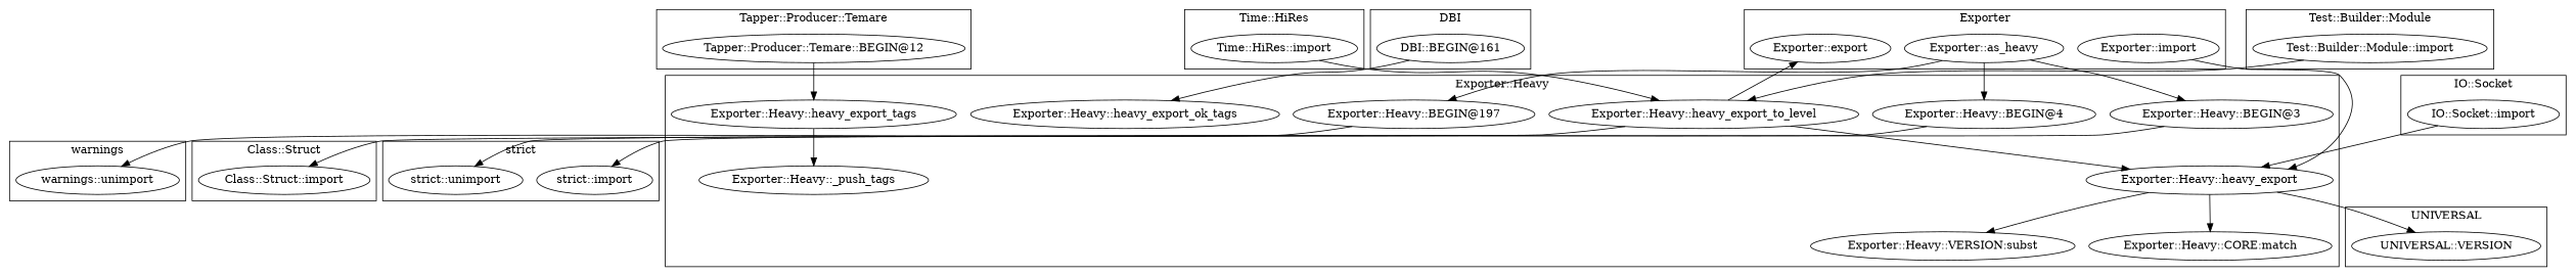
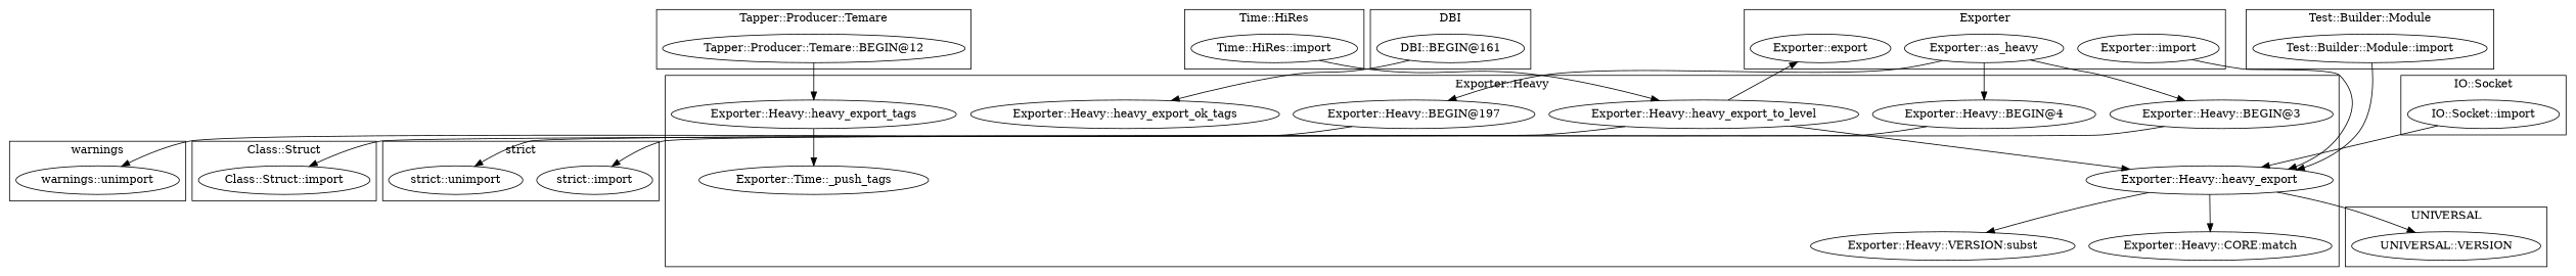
  digraph {
    "Exporter::import"
    "Exporter::as_heavy"
    "Exporter::export"
    "UNIVERSAL::VERSION"
    "Test::Builder::Module::import"
    "Time::HiRes::import"
    "DBI::BEGIN@161"
    "warnings::unimport"
    "Class::Struct::import"
    "Tapper::Producer::Temare::BEGIN@12"
    "strict::import"
    "strict::unimport"
    "Exporter::Heavy::BEGIN@197"
-   "Exporter::Heavy::_push_tags"
+   "Exporter::Heavy::_push_tags" [label="Exporter::Time::_push_tags"]
    "Exporter::Heavy::heavy_export_tags"
    n16 [label="Exporter::Heavy::VERSION:subst"]
    "Exporter::Heavy::heavy_export_ok_tags"
    "Exporter::Heavy::heavy_export_to_level"
    "Exporter::Heavy::BEGIN@4"
    "Exporter::Heavy::CORE:match"
    "Exporter::Heavy::heavy_export"
    "Exporter::Heavy::BEGIN@3"
    "IO::Socket::import"
    subgraph cluster_1 {
      label=Exporter
      "Exporter::import"
      "Exporter::as_heavy"
      "Exporter::export"
    }
    subgraph cluster_2 {
      label=UNIVERSAL
      "UNIVERSAL::VERSION"
    }
    subgraph cluster_3 {
      label="Test::Builder::Module"
      "Test::Builder::Module::import"
    }
    subgraph cluster_4 {
      label="Time::HiRes"
      "Time::HiRes::import"
    }
    subgraph cluster_5 {
      label=DBI
      "DBI::BEGIN@161"
    }
    subgraph cluster_6 {
      label=warnings
      "warnings::unimport"
    }
    subgraph cluster_7 {
      label="Class::Struct"
      "Class::Struct::import"
    }
    subgraph cluster_8 {
      label="Tapper::Producer::Temare"
      "Tapper::Producer::Temare::BEGIN@12"
    }
    subgraph cluster_9 {
      label="strict"
      "strict::import"
      "strict::unimport"
    }
    subgraph cluster_10 {
      label="Exporter::Heavy"
      "Exporter::Heavy::BEGIN@197"
      "Exporter::Heavy::_push_tags"
      "Exporter::Heavy::heavy_export_tags"
      n16
      "Exporter::Heavy::heavy_export_ok_tags"
      "Exporter::Heavy::heavy_export_to_level"
      "Exporter::Heavy::BEGIN@4"
      "Exporter::Heavy::CORE:match"
      "Exporter::Heavy::heavy_export"
      "Exporter::Heavy::BEGIN@3"
    }
    subgraph cluster_11 {
      label="IO::Socket"
      "IO::Socket::import"
    }
    "Exporter::import" -> "Exporter::Heavy::heavy_export"
    "Exporter::as_heavy" -> "Exporter::Heavy::BEGIN@197"
    "Exporter::as_heavy" -> "Exporter::Heavy::BEGIN@4"
    "Exporter::as_heavy" -> "Exporter::Heavy::BEGIN@3"
-   "Test::Builder::Module::import" -> "Exporter::Heavy::heavy_export_to_level"
+   "Test::Builder::Module::import" -> "Exporter::Heavy::heavy_export"
    "Time::HiRes::import" -> "Exporter::Heavy::heavy_export_to_level"
    "DBI::BEGIN@161" -> "Exporter::Heavy::heavy_export_ok_tags"
    "Tapper::Producer::Temare::BEGIN@12" -> "Exporter::Heavy::heavy_export_tags"
    "Exporter::Heavy::BEGIN@197" -> "warnings::unimport"
    "Exporter::Heavy::heavy_export_tags" -> "Exporter::Heavy::_push_tags"
    "Exporter::Heavy::heavy_export_to_level" -> "Exporter::export"
    "Exporter::Heavy::heavy_export_to_level" -> "Class::Struct::import"
    "Exporter::Heavy::heavy_export_to_level" -> "Exporter::Heavy::heavy_export"
    "Exporter::Heavy::BEGIN@4" -> "strict::unimport"
    "Exporter::Heavy::heavy_export" -> "UNIVERSAL::VERSION"
    "Exporter::Heavy::heavy_export" -> n16
    "Exporter::Heavy::heavy_export" -> "Exporter::Heavy::CORE:match"
    "Exporter::Heavy::BEGIN@3" -> "strict::import"
    "IO::Socket::import" -> "Exporter::Heavy::heavy_export"
  }
